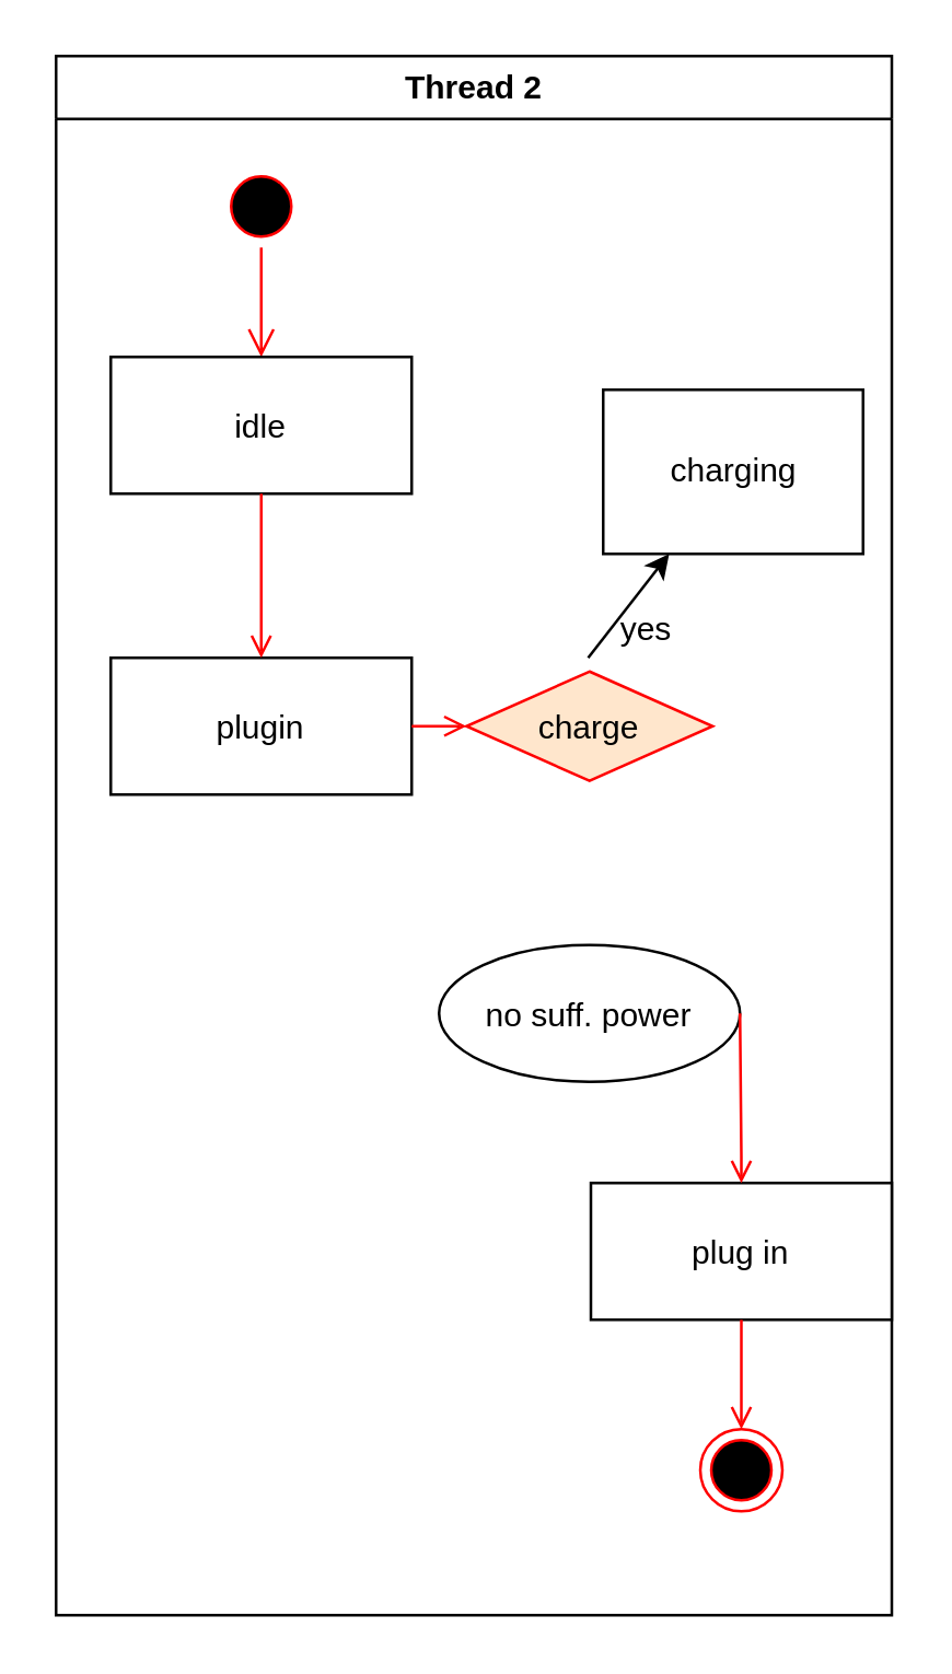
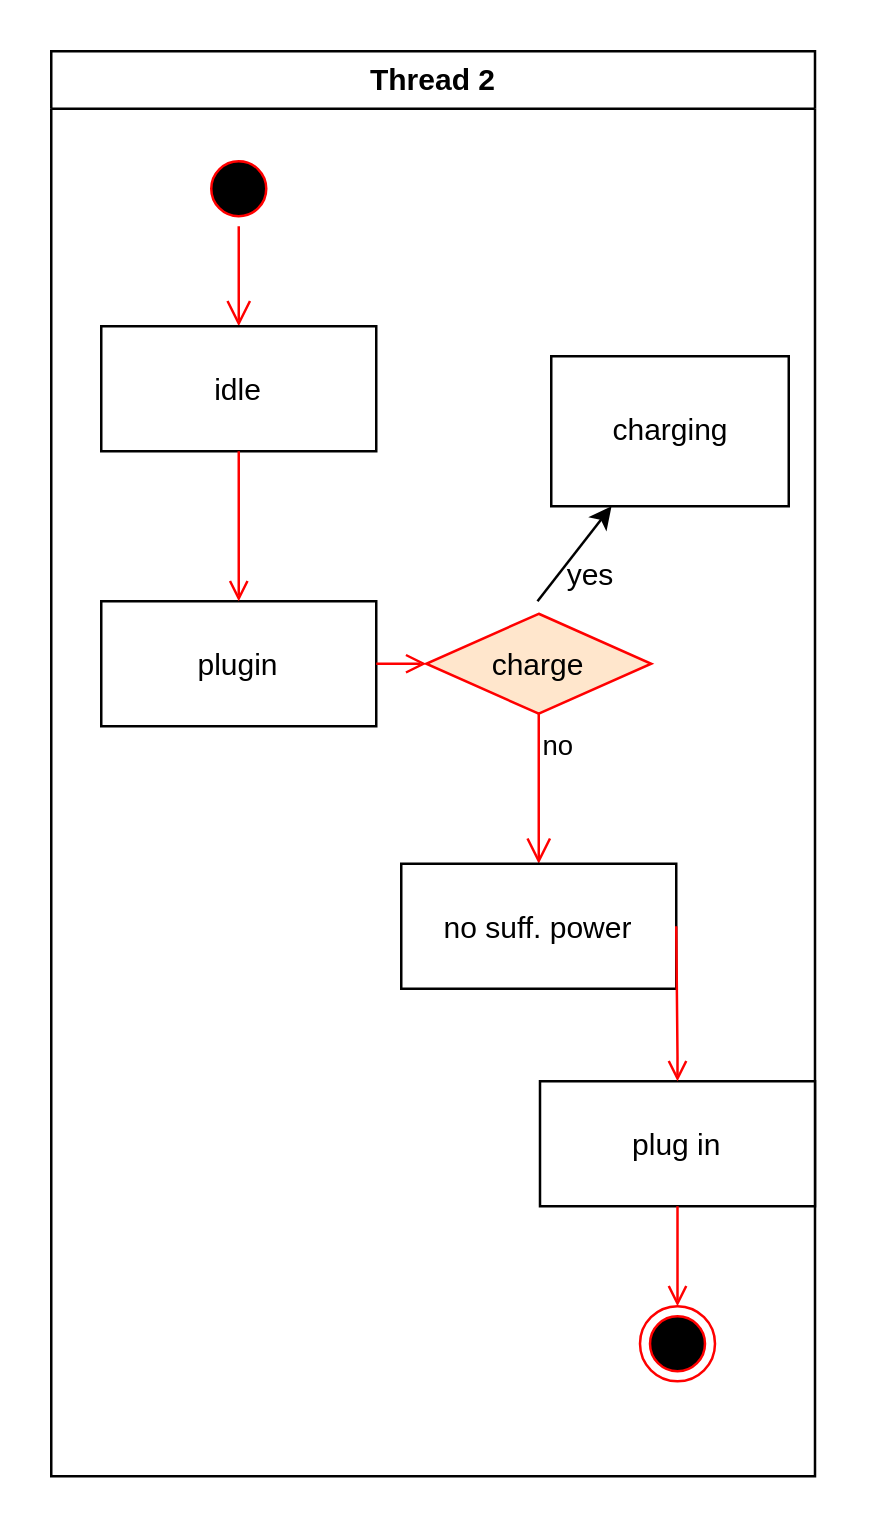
  <mxCell id="0" />
  <mxCell id="1" parent="0" />
  <mxCell id="2" value="Thread 2" style="swimlane;whiteSpace=wrap" parent="1" vertex="1"><mxGeometry x="20" y="20" width="305.5" height="570" as="geometry" /></mxCell>
  <mxCell id="3" value="" style="ellipse;shape=startState;fillColor=#000000;strokeColor=#ff0000;" parent="2" vertex="1"><mxGeometry x="60" y="40" width="30" height="30" as="geometry" /></mxCell>
  <mxCell id="4" value="" style="edgeStyle=elbowEdgeStyle;elbow=horizontal;verticalAlign=bottom;endArrow=open;endSize=8;strokeColor=#FF0000;endFill=1;rounded=0" parent="2" source="3" target="5" edge="1"><mxGeometry x="40" y="20" as="geometry"><mxPoint x="55" y="90" as="targetPoint" /></mxGeometry></mxCell>
  <mxCell id="5" value="idle" style="" parent="2" vertex="1"><mxGeometry x="20" y="110" width="110" height="50" as="geometry" /></mxCell>
  <mxCell id="6" value="plugin" style="" parent="2" vertex="1"><mxGeometry x="20" y="220" width="110" height="50" as="geometry" /></mxCell>
  <mxCell id="7" value="" style="endArrow=open;strokeColor=#FF0000;endFill=1;rounded=0" parent="2" source="5" target="6" edge="1"><mxGeometry relative="1" as="geometry" /></mxCell>
  <mxCell id="8" value="charge" style="rhombus;fillColor=#ffe6cc;strokeColor=#ff0000;" parent="2" vertex="1"><mxGeometry x="150" y="225" width="90" height="40" as="geometry" /></mxCell>
+ <mxCell id="9" value="no" style="edgeStyle=elbowEdgeStyle;elbow=horizontal;align=left;verticalAlign=top;endArrow=open;endSize=8;strokeColor=#FF0000;endFill=1;rounded=0" parent="2" source="8" target="11" edge="1"><mxGeometry x="-1" relative="1" as="geometry"><mxPoint x="190" y="305" as="targetPoint" /></mxGeometry></mxCell>
  <mxCell id="10" value="" style="endArrow=open;strokeColor=#FF0000;endFill=1;rounded=0" parent="2" source="6" target="8" edge="1"><mxGeometry relative="1" as="geometry" /></mxCell>
- <mxCell id="11" value="no suff. power" style="ellipse;" parent="2" vertex="1"><mxGeometry x="140" y="325" width="110" height="50" as="geometry" /></mxCell>
+ <mxCell id="11" value="no suff. power" style="" parent="2" vertex="1"><mxGeometry x="140" y="325" width="110" height="50" as="geometry" /></mxCell>
  <mxCell id="12" value="" style="endArrow=classic;html=1;" edge="1" parent="2" target="18"><mxGeometry width="50" height="50" relative="1" as="geometry"><mxPoint x="194.5" y="220" as="sourcePoint" /><mxPoint x="190.5" y="152" as="targetPoint" /><Array as="points" /></mxGeometry></mxCell>
  <mxCell id="13" value="yes" style="text;html=1;strokeColor=none;fillColor=none;align=center;verticalAlign=middle;whiteSpace=wrap;rounded=0;" vertex="1" parent="2"><mxGeometry x="195.5" y="200" width="40" height="20" as="geometry" /></mxCell>
  <mxCell id="14" value="plug in" style="" parent="2" vertex="1"><mxGeometry x="195.5" y="412" width="110" height="50" as="geometry" /></mxCell>
  <mxCell id="15" value="" style="edgeStyle=none;strokeColor=#FF0000;endArrow=open;endFill=1;rounded=0;exitX=1;exitY=0.5;exitDx=0;exitDy=0;" parent="2" target="14" edge="1" source="11"><mxGeometry width="100" height="100" relative="1" as="geometry"><mxPoint x="250" y="429.5" as="sourcePoint" /><mxPoint x="370" y="429.5" as="targetPoint" /><Array as="points"><mxPoint x="250.5" y="402" /></Array></mxGeometry></mxCell>
  <mxCell id="16" value="" style="ellipse;shape=endState;fillColor=#000000;strokeColor=#ff0000" parent="2" vertex="1"><mxGeometry x="235.5" y="502" width="30" height="30" as="geometry" /></mxCell>
  <mxCell id="17" value="" style="endArrow=open;strokeColor=#FF0000;endFill=1;rounded=0" parent="2" source="14" target="16" edge="1"><mxGeometry relative="1" as="geometry" /></mxCell>
  <mxCell id="18" value="" style="rounded=0;whiteSpace=wrap;html=1;" vertex="1" parent="1"><mxGeometry x="220" y="142" width="95" height="60" as="geometry" /></mxCell>
  <mxCell id="19" value="charging" style="text;html=1;strokeColor=none;fillColor=none;align=center;verticalAlign=middle;whiteSpace=wrap;rounded=0;" vertex="1" parent="1"><mxGeometry x="247.5" y="162" width="40" height="20" as="geometry" /></mxCell>
